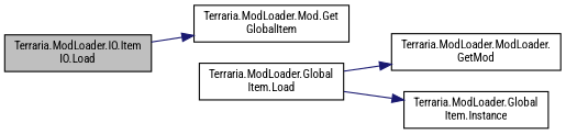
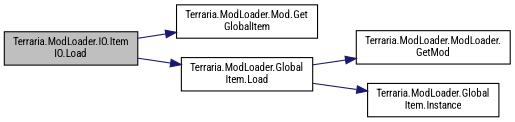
  digraph {
    fontname="Roboto Condensed"
    rankdir=LR
    node [color=black fillcolor=white fontname="Roboto Condensed" fontsize=10 shape=record style=filled]
    edge [color=midnightblue fontname="Roboto Condensed" fontsize=10 labelfontname=Helvetica labelfontsize=10 style=solid]
    n1 [fillcolor=grey75 fontcolor=black height=0.2 label="Terraria.ModLoader.IO.Item\lIO.Load" width=0.4]
    n2 [height=0.2 label="Terraria.ModLoader.Mod.Get\lGlobalItem" width=0.4]
    n3 [height=0.2 label="Terraria.ModLoader.Global\lItem.Load" width=0.4]
    n4 [height=0.2 label="Terraria.ModLoader.ModLoader.\lGetMod" width=0.4]
    n5 [height=0.2 label="Terraria.ModLoader.Global\lItem.Instance" width=0.4]
    n1 -> n2
+   n1 -> n3
    n3 -> n4
    n3 -> n5
  }
